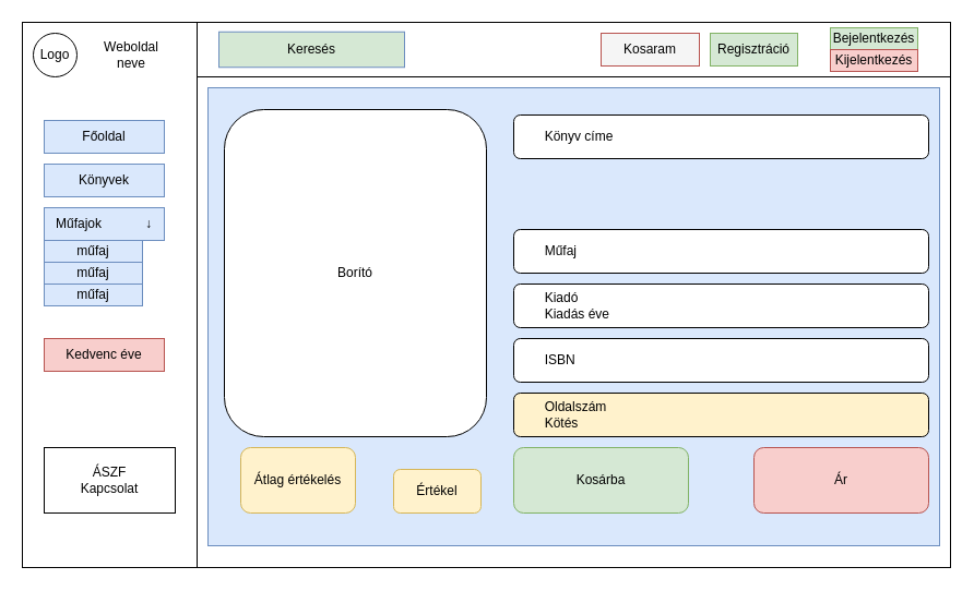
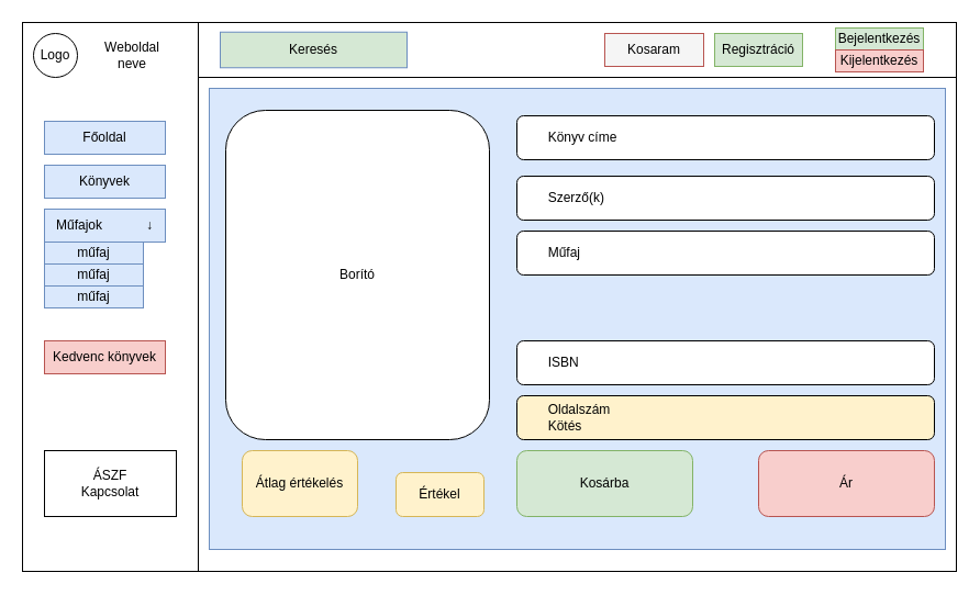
  <mxCell id="0" />
  <mxCell id="1" parent="0" />
  <mxCell id="2" value="" style="rounded=0;whiteSpace=wrap;html=1;" vertex="1" parent="1"><mxGeometry width="850" height="500" as="geometry" x="20" y="20" /></mxCell>
  <mxCell id="3" value="" style="rounded=0;whiteSpace=wrap;html=1;fillColor=#dae8fc;strokeColor=#6c8ebf;" vertex="1" parent="1"><mxGeometry x="190" y="80" width="670" height="420" as="geometry" /></mxCell>
  <mxCell id="4" value="" style="rounded=0;whiteSpace=wrap;html=1;" vertex="1" parent="1"><mxGeometry width="160" height="500" as="geometry" x="20" y="20" /></mxCell>
  <mxCell id="5" value="" style="rounded=0;whiteSpace=wrap;html=1;" vertex="1" parent="1"><mxGeometry x="180" width="690" height="50" as="geometry" y="20" /></mxCell>
  <mxCell id="6" value="Logo" style="ellipse;whiteSpace=wrap;html=1;" vertex="1" parent="1"><mxGeometry x="30" y="30" width="40" height="40" as="geometry" /></mxCell>
  <mxCell id="7" value="Weboldal neve" style="text;html=1;strokeColor=none;fillColor=none;align=center;verticalAlign=middle;whiteSpace=wrap;rounded=0;" vertex="1" parent="1"><mxGeometry x="80" y="35" width="80" height="30" as="geometry" /></mxCell>
  <mxCell id="8" value="Főoldal" style="text;html=1;strokeColor=#6c8ebf;fillColor=#dae8fc;align=center;verticalAlign=middle;whiteSpace=wrap;rounded=0;" vertex="1" parent="1"><mxGeometry x="40" y="110" width="110" height="30" as="geometry" /></mxCell>
  <mxCell id="9" value="Könyvek" style="text;html=1;strokeColor=#6c8ebf;fillColor=#dae8fc;align=center;verticalAlign=middle;whiteSpace=wrap;rounded=0;" vertex="1" parent="1"><mxGeometry x="40" y="150" width="110" height="30" as="geometry" /></mxCell>
  <mxCell id="10" value="Műfajok&amp;nbsp; &amp;nbsp; &amp;nbsp; &amp;nbsp; &amp;nbsp; &amp;nbsp;&amp;nbsp;↓" style="text;html=1;strokeColor=#6c8ebf;fillColor=#dae8fc;align=center;verticalAlign=middle;whiteSpace=wrap;rounded=0;" vertex="1" parent="1"><mxGeometry x="40" y="190" width="110" height="30" as="geometry" /></mxCell>
- <mxCell id="11" value="Kedvenc éve" style="rounded=0;whiteSpace=wrap;html=1;fillColor=#f8cecc;strokeColor=#b85450;" vertex="1" parent="1"><mxGeometry x="40" y="310" width="110" height="30" as="geometry" /></mxCell>
+ <mxCell id="11" value="Kedvenc könyvek" style="rounded=0;whiteSpace=wrap;html=1;fillColor=#f8cecc;strokeColor=#b85450;" vertex="1" parent="1"><mxGeometry x="40" y="310" width="110" height="30" as="geometry" /></mxCell>
  <mxCell id="12" value="Regisztráció" style="text;html=1;strokeColor=#82b366;fillColor=#d5e8d4;align=center;verticalAlign=middle;whiteSpace=wrap;rounded=0;" vertex="1" parent="1"><mxGeometry x="650" y="30" width="80" height="30" as="geometry" /></mxCell>
  <mxCell id="13" value="Bejelentkezés" style="text;html=1;strokeColor=#82b366;fillColor=#d5e8d4;align=center;verticalAlign=middle;whiteSpace=wrap;rounded=0;" vertex="1" parent="1"><mxGeometry x="760" y="25" width="80" height="20" as="geometry" /></mxCell>
  <mxCell id="14" value="Kijelentkezés" style="text;html=1;strokeColor=#b85450;fillColor=#f8cecc;align=center;verticalAlign=middle;whiteSpace=wrap;rounded=0;" vertex="1" parent="1"><mxGeometry x="760" y="45" width="80" height="20" as="geometry" /></mxCell>
  <mxCell id="15" value="ÁSZF&lt;br&gt;Kapcsolat" style="rounded=0;whiteSpace=wrap;html=1;" vertex="1" parent="1"><mxGeometry x="40" y="410" width="120" height="60" as="geometry" /></mxCell>
  <mxCell id="16" value="Keresés" style="rounded=0;whiteSpace=wrap;html=1;fillColor=#d5e8d4;strokeColor=#6c8ebf;" vertex="1" parent="1"><mxGeometry x="200" y="28.75" width="170" height="32.5" as="geometry" /></mxCell>
  <mxCell id="17" value="Kosaram" style="rounded=0;whiteSpace=wrap;html=1;fillColor=#f5f5f5;strokeColor=#b85450;" vertex="1" parent="1"><mxGeometry x="550" y="30" width="90" height="30" as="geometry" /></mxCell>
  <mxCell id="18" value="műfaj" style="rounded=0;whiteSpace=wrap;html=1;fillColor=#dae8fc;strokeColor=#6c8ebf;" vertex="1" parent="1"><mxGeometry x="40" y="220" width="90" height="20" as="geometry" /></mxCell>
  <mxCell id="19" value="műfaj" style="rounded=0;whiteSpace=wrap;html=1;fillColor=#dae8fc;strokeColor=#6c8ebf;" vertex="1" parent="1"><mxGeometry x="40" y="240" width="90" height="20" as="geometry" /></mxCell>
  <mxCell id="20" value="műfaj" style="rounded=0;whiteSpace=wrap;html=1;fillColor=#dae8fc;strokeColor=#6c8ebf;" vertex="1" parent="1"><mxGeometry x="40" y="260" width="90" height="20" as="geometry" /></mxCell>
  <mxCell id="21" value="&lt;span style=&quot;white-space: pre;&quot;&gt;&#09;&lt;/span&gt;Könyv címe" style="rounded=1;whiteSpace=wrap;html=1;align=left;" vertex="1" parent="1"><mxGeometry x="470" y="105" width="380" height="40" as="geometry" /></mxCell>
  <mxCell id="22" value="Borító" style="rounded=1;whiteSpace=wrap;html=1;" vertex="1" parent="1"><mxGeometry x="205" y="100" width="240" height="300" as="geometry" /></mxCell>
+ <mxCell id="23" value="&lt;span style=&quot;white-space: pre;&quot;&gt;&#09;&lt;/span&gt;Szerző(k)" style="rounded=1;whiteSpace=wrap;html=1;align=left;" vertex="1" parent="1"><mxGeometry x="470" y="160" width="380" height="40" as="geometry" /></mxCell>
  <mxCell id="24" value="&lt;span style=&quot;white-space: pre;&quot;&gt;&#09;&lt;/span&gt;Műfaj" style="rounded=1;whiteSpace=wrap;html=1;align=left;" vertex="1" parent="1"><mxGeometry x="470" y="210" width="380" height="40" as="geometry" /></mxCell>
- <mxCell id="25" value="&amp;nbsp;&lt;span style=&quot;white-space: pre;&quot;&gt;&#09;&lt;/span&gt;Kiadó&lt;br&gt;&lt;span style=&quot;white-space: pre;&quot;&gt;&#09;&lt;/span&gt;Kiadás éve" style="rounded=1;whiteSpace=wrap;html=1;align=left;" vertex="1" parent="1"><mxGeometry x="470" y="260" width="380" height="40" as="geometry" /></mxCell>
  <mxCell id="26" value="&lt;span style=&quot;white-space: pre;&quot;&gt;&#09;&lt;/span&gt;ISBN" style="rounded=1;whiteSpace=wrap;html=1;align=left;" vertex="1" parent="1"><mxGeometry x="470" y="310" width="380" height="40" as="geometry" /></mxCell>
  <mxCell id="27" value="&amp;nbsp;&lt;span style=&quot;white-space: pre;&quot;&gt;&#09;&lt;/span&gt;Oldalszám&lt;br&gt;&lt;span style=&quot;white-space: pre;&quot;&gt;&#09;&lt;/span&gt;Kötés" style="rounded=1;whiteSpace=wrap;html=1;align=left;fillColor=#fff2cc;" vertex="1" parent="1"><mxGeometry x="470" y="360" width="380" height="40" as="geometry" /></mxCell>
  <mxCell id="28" value="Átlag értékelés" style="rounded=1;whiteSpace=wrap;html=1;fillColor=#fff2cc;strokeColor=#d6b656;" vertex="1" parent="1"><mxGeometry x="220" y="410" width="105" height="60" as="geometry" /></mxCell>
  <mxCell id="29" value="Ár" style="rounded=1;whiteSpace=wrap;html=1;fillColor=#f8cecc;strokeColor=#b85450;" vertex="1" parent="1"><mxGeometry x="690" y="410" width="160" height="60" as="geometry" /></mxCell>
  <mxCell id="30" value="Értékel" style="rounded=1;whiteSpace=wrap;html=1;fillColor=#fff2cc;strokeColor=#d6b656;" vertex="1" parent="1"><mxGeometry x="360" y="430" width="80" height="40" as="geometry" /></mxCell>
  <mxCell id="31" value="Kosárba" style="rounded=1;whiteSpace=wrap;html=1;fillColor=#d5e8d4;strokeColor=#82b366;" vertex="1" parent="1"><mxGeometry x="470" y="410" width="160" height="60" as="geometry" /></mxCell>
